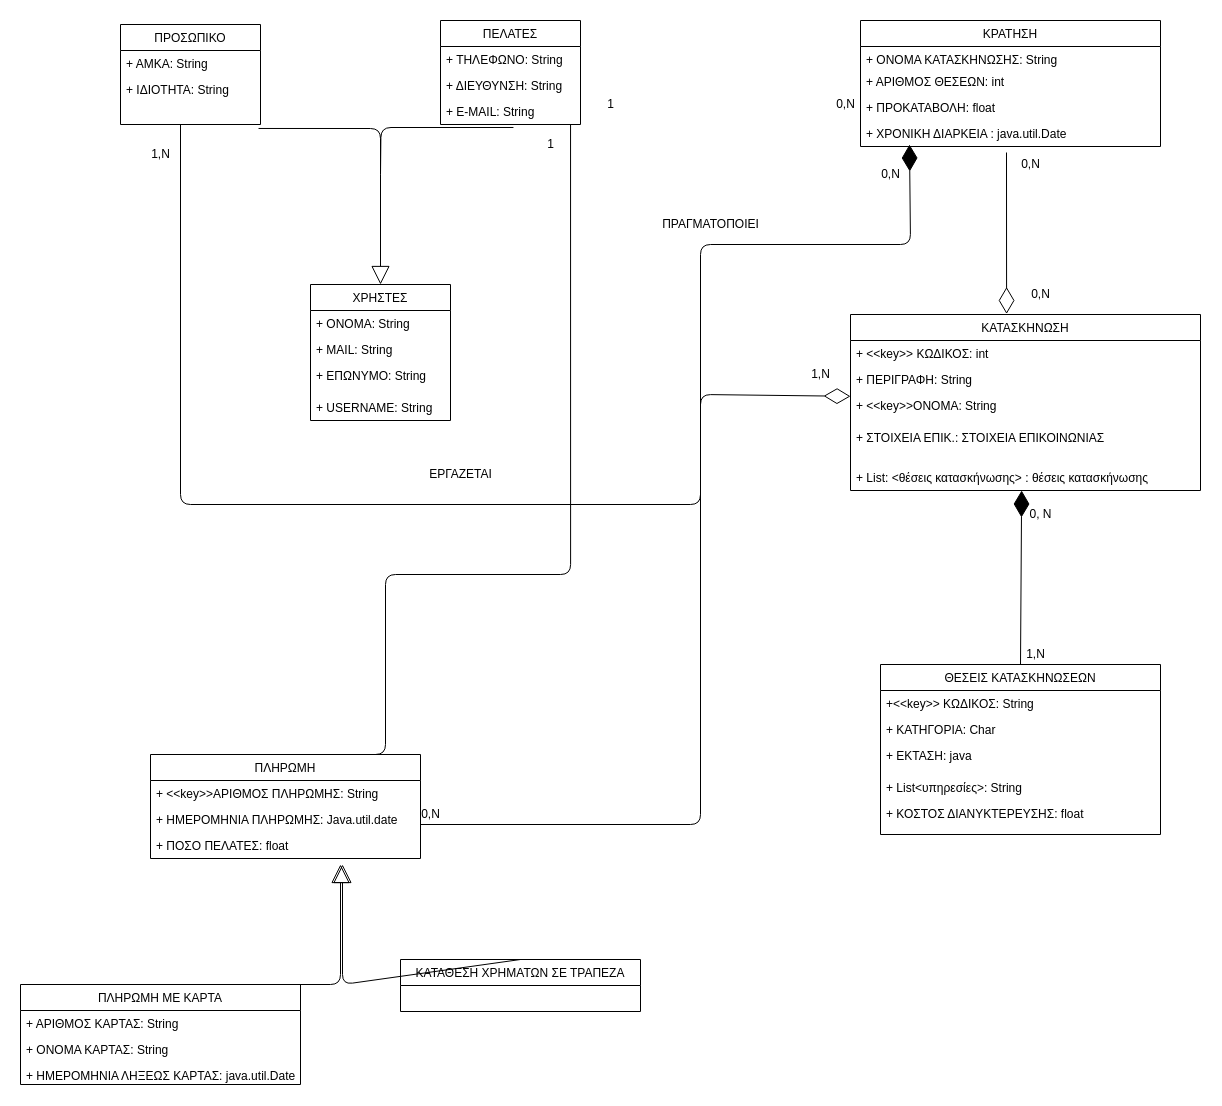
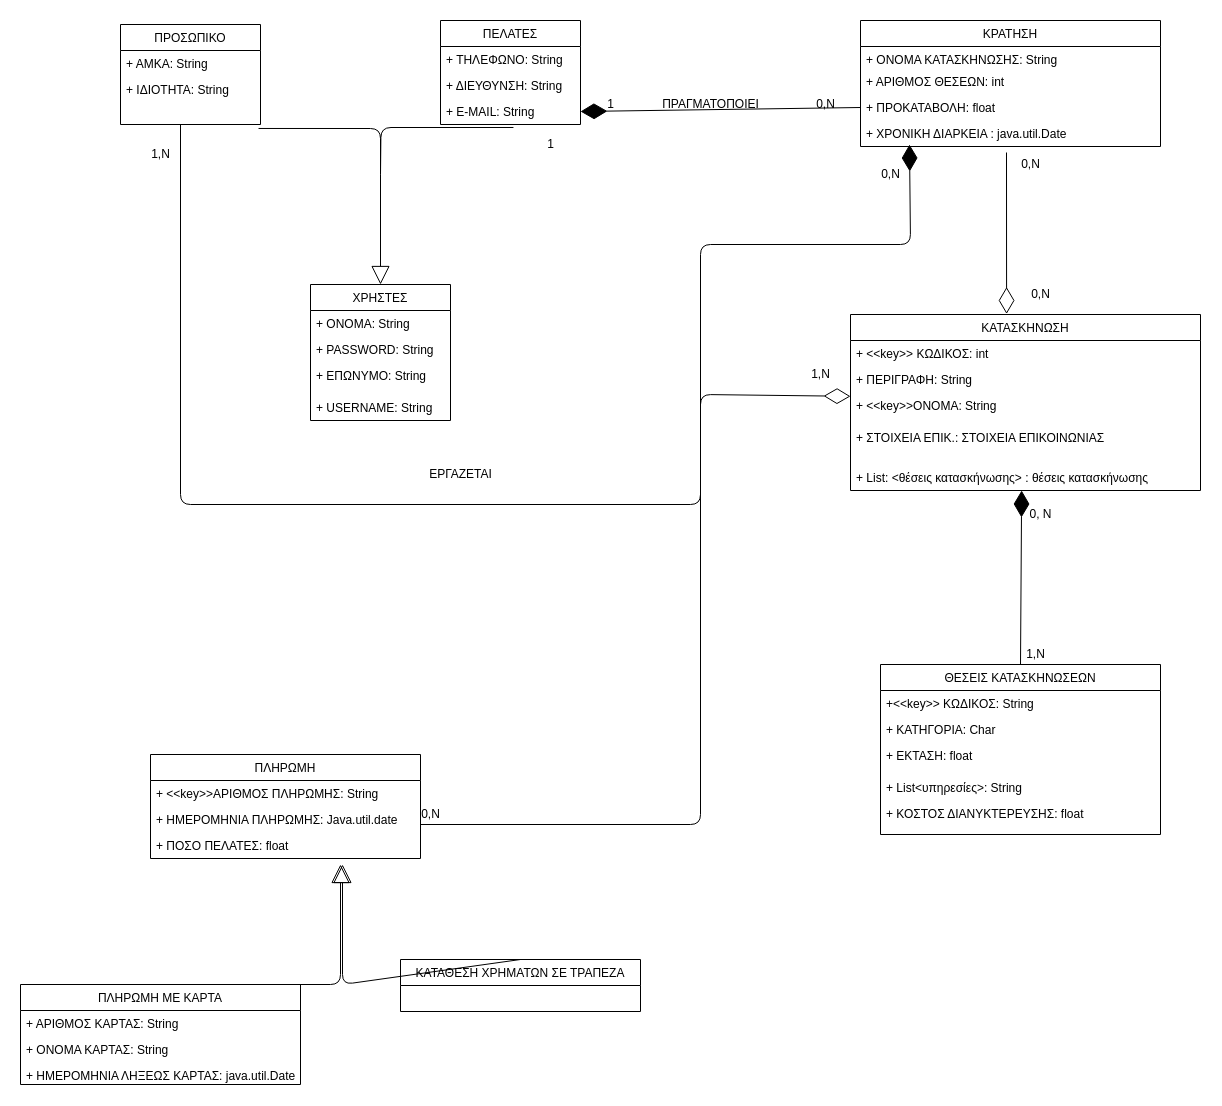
  <mxCell id="0" />
  <mxCell id="1" parent="0" />
  <mxCell id="2" value="ΠΕΛΑΤΕΣ" style="swimlane;fontStyle=0;childLayout=stackLayout;horizontal=1;startSize=26;fillColor=none;horizontalStack=0;resizeParent=1;resizeParentMax=0;resizeLast=0;collapsible=1;marginBottom=0;" parent="1" vertex="1"><mxGeometry x="440" y="20" width="140" height="104" as="geometry" /></mxCell>
  <mxCell id="3" value="+ ΤΗΛΕΦΩΝΟ: String" style="text;strokeColor=none;fillColor=none;align=left;verticalAlign=top;spacingLeft=4;spacingRight=4;overflow=hidden;rotatable=0;points=[[0,0.5],[1,0.5]];portConstraint=eastwest;" parent="2" vertex="1"><mxGeometry y="26" width="140" height="26" as="geometry" /></mxCell>
  <mxCell id="4" value="+ ΔΙΕΥΘΥΝΣΗ: String" style="text;strokeColor=none;fillColor=none;align=left;verticalAlign=top;spacingLeft=4;spacingRight=4;overflow=hidden;rotatable=0;points=[[0,0.5],[1,0.5]];portConstraint=eastwest;" parent="2" vertex="1"><mxGeometry y="52" width="140" height="26" as="geometry" /></mxCell>
  <mxCell id="5" value="+ E-MAIL: String" style="text;strokeColor=none;fillColor=none;align=left;verticalAlign=top;spacingLeft=4;spacingRight=4;overflow=hidden;rotatable=0;points=[[0,0.5],[1,0.5]];portConstraint=eastwest;" parent="2" vertex="1"><mxGeometry y="78" width="140" height="26" as="geometry" /></mxCell>
  <mxCell id="6" value="ΧΡΗΣΤΕΣ" style="swimlane;fontStyle=0;childLayout=stackLayout;horizontal=1;startSize=26;fillColor=none;horizontalStack=0;resizeParent=1;resizeParentMax=0;resizeLast=0;collapsible=1;marginBottom=0;" parent="1" vertex="1"><mxGeometry x="310" y="284" width="140" height="136" as="geometry" /></mxCell>
  <mxCell id="7" value="+ ΟΝΟΜΑ: String" style="text;strokeColor=none;fillColor=none;align=left;verticalAlign=top;spacingLeft=4;spacingRight=4;overflow=hidden;rotatable=0;points=[[0,0.5],[1,0.5]];portConstraint=eastwest;" parent="6" vertex="1"><mxGeometry y="26" width="140" height="26" as="geometry" /></mxCell>
- <mxCell id="8" value="+ MAIL: String" style="text;strokeColor=none;fillColor=none;align=left;verticalAlign=top;spacingLeft=4;spacingRight=4;overflow=hidden;rotatable=0;points=[[0,0.5],[1,0.5]];portConstraint=eastwest;" parent="6" vertex="1"><mxGeometry y="52" width="140" height="26" as="geometry" /></mxCell>
+ <mxCell id="8" value="+ PASSWORD: String" style="text;strokeColor=none;fillColor=none;align=left;verticalAlign=top;spacingLeft=4;spacingRight=4;overflow=hidden;rotatable=0;points=[[0,0.5],[1,0.5]];portConstraint=eastwest;" parent="6" vertex="1"><mxGeometry y="52" width="140" height="26" as="geometry" /></mxCell>
  <mxCell id="9" value="+ ΕΠΩΝΥΜΟ: String" style="text;strokeColor=none;fillColor=none;align=left;verticalAlign=top;spacingLeft=4;spacingRight=4;overflow=hidden;rotatable=0;points=[[0,0.5],[1,0.5]];portConstraint=eastwest;" parent="6" vertex="1"><mxGeometry y="78" width="140" height="32" as="geometry" /></mxCell>
  <mxCell id="10" value="+ USERNAME: String" style="text;strokeColor=none;fillColor=none;align=left;verticalAlign=top;spacingLeft=4;spacingRight=4;overflow=hidden;rotatable=0;points=[[0,0.5],[1,0.5]];portConstraint=eastwest;" parent="6" vertex="1"><mxGeometry y="110" width="140" height="26" as="geometry" /></mxCell>
  <mxCell id="11" value="ΘΕΣΕΙΣ ΚΑΤΑΣΚΗΝΩΣΕΩΝ" style="swimlane;fontStyle=0;childLayout=stackLayout;horizontal=1;startSize=26;fillColor=none;horizontalStack=0;resizeParent=1;resizeParentMax=0;resizeLast=0;collapsible=1;marginBottom=0;" parent="1" vertex="1"><mxGeometry x="880" y="664" width="280" height="170" as="geometry" /></mxCell>
  <mxCell id="12" value="+&lt;&lt;key&gt;&gt; ΚΩΔΙΚΟΣ: String" style="text;strokeColor=none;fillColor=none;align=left;verticalAlign=top;spacingLeft=4;spacingRight=4;overflow=hidden;rotatable=0;points=[[0,0.5],[1,0.5]];portConstraint=eastwest;" parent="11" vertex="1"><mxGeometry y="26" width="280" height="26" as="geometry" /></mxCell>
  <mxCell id="13" value="+ ΚΑΤΗΓΟΡΙΑ: Char" style="text;strokeColor=none;fillColor=none;align=left;verticalAlign=top;spacingLeft=4;spacingRight=4;overflow=hidden;rotatable=0;points=[[0,0.5],[1,0.5]];portConstraint=eastwest;" parent="11" vertex="1"><mxGeometry y="52" width="280" height="26" as="geometry" /></mxCell>
- <mxCell id="14" value="+ ΕΚΤΑΣΗ: java" style="text;strokeColor=none;fillColor=none;align=left;verticalAlign=top;spacingLeft=4;spacingRight=4;overflow=hidden;rotatable=0;points=[[0,0.5],[1,0.5]];portConstraint=eastwest;" parent="11" vertex="1"><mxGeometry y="78" width="280" height="32" as="geometry" /></mxCell>
+ <mxCell id="14" value="+ ΕΚΤΑΣΗ: float" style="text;strokeColor=none;fillColor=none;align=left;verticalAlign=top;spacingLeft=4;spacingRight=4;overflow=hidden;rotatable=0;points=[[0,0.5],[1,0.5]];portConstraint=eastwest;" parent="11" vertex="1"><mxGeometry y="78" width="280" height="32" as="geometry" /></mxCell>
  <mxCell id="15" value="+ List&lt;υπηρεσίες&gt;: String" style="text;strokeColor=none;fillColor=none;align=left;verticalAlign=top;spacingLeft=4;spacingRight=4;overflow=hidden;rotatable=0;points=[[0,0.5],[1,0.5]];portConstraint=eastwest;" parent="11" vertex="1"><mxGeometry y="110" width="280" height="26" as="geometry" /></mxCell>
  <mxCell id="16" value="+ ΚΟΣΤΟΣ ΔΙΑΝΥΚΤΕΡΕΥΣΗΣ: float" style="text;strokeColor=none;fillColor=none;align=left;verticalAlign=top;spacingLeft=4;spacingRight=4;overflow=hidden;rotatable=0;points=[[0,0.5],[1,0.5]];portConstraint=eastwest;" parent="11" vertex="1"><mxGeometry y="136" width="280" height="34" as="geometry" /></mxCell>
  <mxCell id="17" value="ΠΛΗΡΩΜΗ" style="swimlane;fontStyle=0;childLayout=stackLayout;horizontal=1;startSize=26;fillColor=none;horizontalStack=0;resizeParent=1;resizeParentMax=0;resizeLast=0;collapsible=1;marginBottom=0;" parent="1" vertex="1"><mxGeometry x="150" y="754" width="270" height="104" as="geometry" /></mxCell>
  <mxCell id="18" value="+ &lt;&lt;key&gt;&gt;ΑΡΙΘΜΟΣ ΠΛΗΡΩΜΗΣ: String" style="text;strokeColor=none;fillColor=none;align=left;verticalAlign=top;spacingLeft=4;spacingRight=4;overflow=hidden;rotatable=0;points=[[0,0.5],[1,0.5]];portConstraint=eastwest;" parent="17" vertex="1"><mxGeometry y="26" width="270" height="26" as="geometry" /></mxCell>
  <mxCell id="19" value="+ ΗΜΕΡΟΜΗΝΙΑ ΠΛΗΡΩΜΗΣ: Java.util.date" style="text;strokeColor=none;fillColor=none;align=left;verticalAlign=top;spacingLeft=4;spacingRight=4;overflow=hidden;rotatable=0;points=[[0,0.5],[1,0.5]];portConstraint=eastwest;" parent="17" vertex="1"><mxGeometry y="52" width="270" height="26" as="geometry" /></mxCell>
  <mxCell id="20" value="+ ΠΟΣΟ ΠΕΛΑΤΕΣ: float" style="text;strokeColor=none;fillColor=none;align=left;verticalAlign=top;spacingLeft=4;spacingRight=4;overflow=hidden;rotatable=0;points=[[0,0.5],[1,0.5]];portConstraint=eastwest;" parent="17" vertex="1"><mxGeometry y="78" width="270" height="26" as="geometry" /></mxCell>
  <mxCell id="21" value="ΚΑΤΑΣΚΗΝΩΣΗ" style="swimlane;fontStyle=0;childLayout=stackLayout;horizontal=1;startSize=26;fillColor=none;horizontalStack=0;resizeParent=1;resizeParentMax=0;resizeLast=0;collapsible=1;marginBottom=0;" parent="1" vertex="1"><mxGeometry x="850" y="314" width="350" height="176" as="geometry" /></mxCell>
  <mxCell id="22" value="+ &lt;&lt;key&gt;&gt; ΚΩΔΙΚΟΣ: int" style="text;strokeColor=none;fillColor=none;align=left;verticalAlign=top;spacingLeft=4;spacingRight=4;overflow=hidden;rotatable=0;points=[[0,0.5],[1,0.5]];portConstraint=eastwest;" parent="21" vertex="1"><mxGeometry y="26" width="350" height="26" as="geometry" /></mxCell>
  <mxCell id="23" value="+ ΠΕΡΙΓΡΑΦΗ: String" style="text;strokeColor=none;fillColor=none;align=left;verticalAlign=top;spacingLeft=4;spacingRight=4;overflow=hidden;rotatable=0;points=[[0,0.5],[1,0.5]];portConstraint=eastwest;" parent="21" vertex="1"><mxGeometry y="52" width="350" height="26" as="geometry" /></mxCell>
  <mxCell id="24" value="+ &lt;&lt;key&gt;&gt;ΟΝΟΜΑ: String" style="text;strokeColor=none;fillColor=none;align=left;verticalAlign=top;spacingLeft=4;spacingRight=4;overflow=hidden;rotatable=0;points=[[0,0.5],[1,0.5]];portConstraint=eastwest;" parent="21" vertex="1"><mxGeometry y="78" width="350" height="32" as="geometry" /></mxCell>
  <mxCell id="25" value="+ ΣΤΟΙΧΕΙΑ ΕΠΙΚ.: ΣΤΟΙΧΕΙΑ ΕΠΙΚΟΙΝΩΝΙΑΣ" style="text;strokeColor=none;fillColor=none;align=left;verticalAlign=top;spacingLeft=4;spacingRight=4;overflow=hidden;rotatable=0;points=[[0,0.5],[1,0.5]];portConstraint=eastwest;" parent="21" vertex="1"><mxGeometry y="110" width="350" height="40" as="geometry" /></mxCell>
  <mxCell id="26" value="+ List: &lt;θέσεις κατασκήνωσης&gt; : θέσεις κατασκήνωσης" style="text;strokeColor=none;fillColor=none;align=left;verticalAlign=top;spacingLeft=4;spacingRight=4;overflow=hidden;rotatable=0;points=[[0,0.5],[1,0.5]];portConstraint=eastwest;" parent="21" vertex="1"><mxGeometry y="150" width="350" height="26" as="geometry" /></mxCell>
  <mxCell id="27" value="ΚΡΑΤΗΣΗ" style="swimlane;fontStyle=0;childLayout=stackLayout;horizontal=1;startSize=26;fillColor=none;horizontalStack=0;resizeParent=1;resizeParentMax=0;resizeLast=0;collapsible=1;marginBottom=0;" parent="1" vertex="1"><mxGeometry x="860" y="20" width="300" height="126" as="geometry" /></mxCell>
  <mxCell id="28" value="+ ΟΝΟΜΑ ΚΑΤΑΣΚΗΝΩΣΗΣ: String" style="text;strokeColor=none;fillColor=none;align=left;verticalAlign=top;spacingLeft=4;spacingRight=4;overflow=hidden;rotatable=0;points=[[0,0.5],[1,0.5]];portConstraint=eastwest;" parent="27" vertex="1"><mxGeometry y="26" width="300" height="22" as="geometry" /></mxCell>
  <mxCell id="29" value="+ ΑΡΙΘΜΟΣ ΘΕΣΕΩΝ: int" style="text;strokeColor=none;fillColor=none;align=left;verticalAlign=top;spacingLeft=4;spacingRight=4;overflow=hidden;rotatable=0;points=[[0,0.5],[1,0.5]];portConstraint=eastwest;" parent="27" vertex="1"><mxGeometry y="48" width="300" height="26" as="geometry" /></mxCell>
  <mxCell id="30" value="+ ΠΡΟΚΑΤΑΒΟΛΗ: float" style="text;strokeColor=none;fillColor=none;align=left;verticalAlign=top;spacingLeft=4;spacingRight=4;overflow=hidden;rotatable=0;points=[[0,0.5],[1,0.5]];portConstraint=eastwest;" parent="27" vertex="1"><mxGeometry y="74" width="300" height="26" as="geometry" /></mxCell>
  <mxCell id="31" value="+ ΧΡΟΝΙΚΗ ΔΙΑΡΚΕΙΑ : java.util.Date" style="text;strokeColor=none;fillColor=none;align=left;verticalAlign=top;spacingLeft=4;spacingRight=4;overflow=hidden;rotatable=0;points=[[0,0.5],[1,0.5]];portConstraint=eastwest;" parent="27" vertex="1"><mxGeometry y="100" width="300" height="26" as="geometry" /></mxCell>
  <mxCell id="32" value="ΠΡΟΣΩΠΙΚΟ" style="swimlane;fontStyle=0;childLayout=stackLayout;horizontal=1;startSize=26;fillColor=none;horizontalStack=0;resizeParent=1;resizeParentMax=0;resizeLast=0;collapsible=1;marginBottom=0;" parent="1" vertex="1"><mxGeometry x="120" y="24" width="140" height="100" as="geometry" /></mxCell>
  <mxCell id="33" value="+ ΑΜΚΑ: String" style="text;strokeColor=none;fillColor=none;align=left;verticalAlign=top;spacingLeft=4;spacingRight=4;overflow=hidden;rotatable=0;points=[[0,0.5],[1,0.5]];portConstraint=eastwest;" parent="32" vertex="1"><mxGeometry y="26" width="140" height="26" as="geometry" /></mxCell>
  <mxCell id="34" value="+ ΙΔΙΟΤΗΤΑ: String" style="text;strokeColor=none;fillColor=none;align=left;verticalAlign=top;spacingLeft=4;spacingRight=4;overflow=hidden;rotatable=0;points=[[0,0.5],[1,0.5]];portConstraint=eastwest;" parent="32" vertex="1"><mxGeometry y="52" width="140" height="48" as="geometry" /></mxCell>
  <mxCell id="35" value="ΚΑΤΑΘΕΣΗ ΧΡΗΜΑΤΩΝ ΣΕ ΤΡΑΠΕΖΑ" style="swimlane;fontStyle=0;childLayout=stackLayout;horizontal=1;startSize=26;fillColor=none;horizontalStack=0;resizeParent=1;resizeParentMax=0;resizeLast=0;collapsible=1;marginBottom=0;" parent="1" vertex="1"><mxGeometry x="400" y="959" width="240" height="52" as="geometry" /></mxCell>
  <mxCell id="36" value="ΠΛΗΡΩΜΗ ΜΕ ΚΑΡΤΑ" style="swimlane;fontStyle=0;childLayout=stackLayout;horizontal=1;startSize=26;fillColor=none;horizontalStack=0;resizeParent=1;resizeParentMax=0;resizeLast=0;collapsible=1;marginBottom=0;" parent="1" vertex="1"><mxGeometry x="20" y="984" width="280" height="100" as="geometry" /></mxCell>
  <mxCell id="37" value="+ ΑΡΙΘΜΟΣ ΚΑΡΤΑΣ: String" style="text;strokeColor=none;fillColor=none;align=left;verticalAlign=top;spacingLeft=4;spacingRight=4;overflow=hidden;rotatable=0;points=[[0,0.5],[1,0.5]];portConstraint=eastwest;" parent="36" vertex="1"><mxGeometry y="26" width="280" height="26" as="geometry" /></mxCell>
  <mxCell id="38" value="+ ΟΝΟΜΑ ΚΑΡΤΑΣ: String" style="text;strokeColor=none;fillColor=none;align=left;verticalAlign=top;spacingLeft=4;spacingRight=4;overflow=hidden;rotatable=0;points=[[0,0.5],[1,0.5]];portConstraint=eastwest;" parent="36" vertex="1"><mxGeometry y="52" width="280" height="26" as="geometry" /></mxCell>
  <mxCell id="39" value="+ ΗΜΕΡΟΜΗΝΙΑ ΛΗΞΕΩΣ ΚΑΡΤΑΣ: java.util.Date" style="text;strokeColor=none;fillColor=none;align=left;verticalAlign=top;spacingLeft=4;spacingRight=4;overflow=hidden;rotatable=0;points=[[0,0.5],[1,0.5]];portConstraint=eastwest;" parent="36" vertex="1"><mxGeometry y="78" width="280" height="22" as="geometry" /></mxCell>
  <mxCell id="40" value="" style="endArrow=block;endSize=16;endFill=0;html=1;exitX=0.5;exitY=0;exitDx=0;exitDy=0;" parent="1" source="36" edge="1"><mxGeometry width="160" relative="1" as="geometry"><mxPoint x="120" y="934" as="sourcePoint" /><mxPoint x="340" y="864" as="targetPoint" /><Array as="points"><mxPoint x="340" y="984" /></Array></mxGeometry></mxCell>
  <mxCell id="41" value="" style="endArrow=block;endSize=16;endFill=0;html=1;exitX=0.5;exitY=0;exitDx=0;exitDy=0;" parent="1" source="35" edge="1"><mxGeometry width="160" relative="1" as="geometry"><mxPoint x="460" y="934" as="sourcePoint" /><mxPoint x="342" y="864" as="targetPoint" /><Array as="points"><mxPoint x="342" y="984" /></Array></mxGeometry></mxCell>
  <mxCell id="42" value="" style="endArrow=block;endSize=16;endFill=0;html=1;entryX=0.5;entryY=0;entryDx=0;entryDy=0;" parent="1" target="6" edge="1"><mxGeometry width="160" relative="1" as="geometry"><mxPoint x="380" y="174" as="sourcePoint" /><mxPoint x="490" y="174" as="targetPoint" /></mxGeometry></mxCell>
  <mxCell id="43" value="" style="endArrow=none;html=1;edgeStyle=orthogonalEdgeStyle;exitX=0.986;exitY=1.083;exitDx=0;exitDy=0;exitPerimeter=0;" parent="1" source="34" edge="1"><mxGeometry relative="1" as="geometry"><mxPoint x="220" y="174" as="sourcePoint" /><mxPoint x="380" y="174" as="targetPoint" /><Array as="points"><mxPoint x="380" y="128" /></Array></mxGeometry></mxCell>
  <mxCell id="44" value="" style="endArrow=none;html=1;edgeStyle=orthogonalEdgeStyle;entryX=0.521;entryY=1.115;entryDx=0;entryDy=0;entryPerimeter=0;" parent="1" target="5" edge="1"><mxGeometry relative="1" as="geometry"><mxPoint x="380" y="174" as="sourcePoint" /><mxPoint x="540" y="174" as="targetPoint" /></mxGeometry></mxCell>
- <mxCell id="46" value="0,N" style="text;html=1;align=center;verticalAlign=middle;resizable=0;points=[];autosize=1;" parent="1" vertex="1"><mxGeometry x="830" y="94" width="30" height="20" as="geometry" /></mxCell>
+ <mxCell id="45" value="" style="endArrow=diamondThin;endFill=1;endSize=24;html=1;exitX=0;exitY=0.5;exitDx=0;exitDy=0;entryX=1;entryY=0.5;entryDx=0;entryDy=0;" parent="1" source="30" target="5" edge="1"><mxGeometry width="160" relative="1" as="geometry"><mxPoint x="680" y="164" as="sourcePoint" /><mxPoint x="840" y="164" as="targetPoint" /></mxGeometry></mxCell>
+ <mxCell id="46" value="0,N" style="text;html=1;align=center;verticalAlign=middle;resizable=0;points=[];autosize=1;" parent="1" vertex="1"><mxGeometry x="810" y="94" width="30" height="20" as="geometry" /></mxCell>
  <mxCell id="47" value="1" style="text;html=1;align=center;verticalAlign=middle;resizable=0;points=[];autosize=1;" parent="1" vertex="1"><mxGeometry x="600" y="94" width="20" height="20" as="geometry" /></mxCell>
- <mxCell id="48" value="ΠΡΑΓΜΑΤΟΠΟΙΕΙ" style="text;html=1;align=center;verticalAlign=middle;resizable=0;points=[];autosize=1;" parent="1" vertex="1"><mxGeometry x="655" y="214" width="110" height="20" as="geometry" /></mxCell>
+ <mxCell id="48" value="ΠΡΑΓΜΑΤΟΠΟΙΕΙ" style="text;html=1;align=center;verticalAlign=middle;resizable=0;points=[];autosize=1;" parent="1" vertex="1"><mxGeometry x="655" y="94" width="110" height="20" as="geometry" /></mxCell>
  <mxCell id="49" value="" style="endArrow=diamondThin;endFill=0;endSize=24;html=1;entryX=0.446;entryY=-0.003;entryDx=0;entryDy=0;entryPerimeter=0;" parent="1" target="21" edge="1"><mxGeometry width="160" relative="1" as="geometry"><mxPoint x="1006" y="152" as="sourcePoint" /><mxPoint x="1120" y="204" as="targetPoint" /></mxGeometry></mxCell>
  <mxCell id="50" value="" style="endArrow=diamondThin;endFill=1;endSize=24;html=1;exitX=0.5;exitY=0;exitDx=0;exitDy=0;entryX=0.489;entryY=1;entryDx=0;entryDy=0;entryPerimeter=0;" parent="1" source="11" target="26" edge="1"><mxGeometry width="160" relative="1" as="geometry"><mxPoint x="1010" y="604" as="sourcePoint" /><mxPoint x="1170" y="604" as="targetPoint" /></mxGeometry></mxCell>
  <mxCell id="51" value="0, Ν" style="text;html=1;align=center;verticalAlign=middle;resizable=0;points=[];autosize=1;" parent="1" vertex="1"><mxGeometry x="1020" y="504" width="40" height="20" as="geometry" /></mxCell>
  <mxCell id="52" value="1,Ν" style="text;html=1;align=center;verticalAlign=middle;resizable=0;points=[];autosize=1;" parent="1" vertex="1"><mxGeometry x="1020" y="644" width="30" height="20" as="geometry" /></mxCell>
  <mxCell id="53" value="0,Ν" style="text;html=1;align=center;verticalAlign=middle;resizable=0;points=[];autosize=1;" parent="1" vertex="1"><mxGeometry x="1015" y="154" width="30" height="20" as="geometry" /></mxCell>
  <mxCell id="54" value="0,Ν" style="text;html=1;align=center;verticalAlign=middle;resizable=0;points=[];autosize=1;" parent="1" vertex="1"><mxGeometry x="1025" y="284" width="30" height="20" as="geometry" /></mxCell>
  <mxCell id="55" value="" style="endArrow=diamondThin;endFill=0;endSize=24;html=1;entryX=0;entryY=0.119;entryDx=0;entryDy=0;entryPerimeter=0;" parent="1" target="24" edge="1"><mxGeometry width="160" relative="1" as="geometry"><mxPoint x="180" y="124" as="sourcePoint" /><mxPoint x="680" y="504" as="targetPoint" /><Array as="points"><mxPoint x="180" y="504" /><mxPoint x="700" y="504" /><mxPoint x="700" y="394" /></Array></mxGeometry></mxCell>
  <mxCell id="56" value="1,Ν" style="text;html=1;align=center;verticalAlign=middle;resizable=0;points=[];autosize=1;" parent="1" vertex="1"><mxGeometry x="145" y="144" width="30" height="20" as="geometry" /></mxCell>
  <mxCell id="57" value="ΕΡΓΑΖΕΤΑΙ" style="text;html=1;align=center;verticalAlign=middle;resizable=0;points=[];autosize=1;" parent="1" vertex="1"><mxGeometry x="420" y="464" width="80" height="20" as="geometry" /></mxCell>
  <mxCell id="58" value="1,Ν" style="text;html=1;align=center;verticalAlign=middle;resizable=0;points=[];autosize=1;" parent="1" vertex="1"><mxGeometry x="805" y="364" width="30" height="20" as="geometry" /></mxCell>
- <mxCell id="59" value="" style="endArrow=none;html=1;edgeStyle=orthogonalEdgeStyle;exitX=0.75;exitY=0;exitDx=0;exitDy=0;entryX=0.929;entryY=1;entryDx=0;entryDy=0;entryPerimeter=0;" parent="1" source="17" target="5" edge="1"><mxGeometry relative="1" as="geometry"><mxPoint x="630" y="574" as="sourcePoint" /><mxPoint x="790" y="574" as="targetPoint" /><Array as="points"><mxPoint x="385" y="574" /><mxPoint x="570" y="574" /></Array></mxGeometry></mxCell>
  <mxCell id="60" value="" style="endArrow=diamondThin;endFill=1;endSize=24;html=1;" parent="1" edge="1"><mxGeometry width="160" relative="1" as="geometry"><mxPoint x="420" y="824" as="sourcePoint" /><mxPoint x="909" y="144" as="targetPoint" /><Array as="points"><mxPoint x="700" y="824" /><mxPoint x="700" y="244" /><mxPoint x="910" y="244" /></Array></mxGeometry></mxCell>
  <mxCell id="61" value="0,Ν" style="text;html=1;align=center;verticalAlign=middle;resizable=0;points=[];autosize=1;" parent="1" vertex="1"><mxGeometry x="415" y="804" width="30" height="20" as="geometry" /></mxCell>
  <mxCell id="62" value="1" style="text;html=1;align=center;verticalAlign=middle;resizable=0;points=[];autosize=1;" parent="1" vertex="1"><mxGeometry x="540" y="134" width="20" height="20" as="geometry" /></mxCell>
  <mxCell id="63" value="0,Ν" style="text;html=1;align=center;verticalAlign=middle;resizable=0;points=[];autosize=1;" parent="1" vertex="1"><mxGeometry x="875" y="164" width="30" height="20" as="geometry" /></mxCell>
